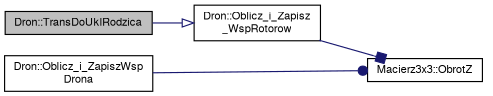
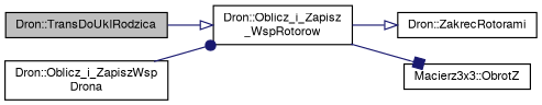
  digraph {
    rankdir=LR
    node [color=black fillcolor=white fontname=FreeSans fontsize=10 shape=record style=filled]
    edge [arrowhead=onormal color=midnightblue fontname=FreeSans fontsize=10 labelfontname=FreeSans labelfontsize=10 style=solid]
    n1 [fillcolor=grey75 fontcolor=black height=0.2 label="Dron::TransDoUklRodzica" width=0.4]
    n2 [height=0.2 label="Dron::Oblicz_i_Zapisz\l_WspRotorow" width=0.4]
    n3 [height=0.2 label="Dron::Oblicz_i_ZapiszWsp\lDrona" width=0.4]
    n4 [height=0.2 label="Macierz3x3::ObrotZ" width=0.4]
+   n5 [height=0.2 label="Dron::ZakrecRotorami" width=0.4]
    n1 -> n2
    n2 -> n4 [arrowhead=box]
-   n3 -> n4 [arrowhead=dot]
+   n2 -> n5
+   n3 -> n2 [arrowhead=dot]
  }
